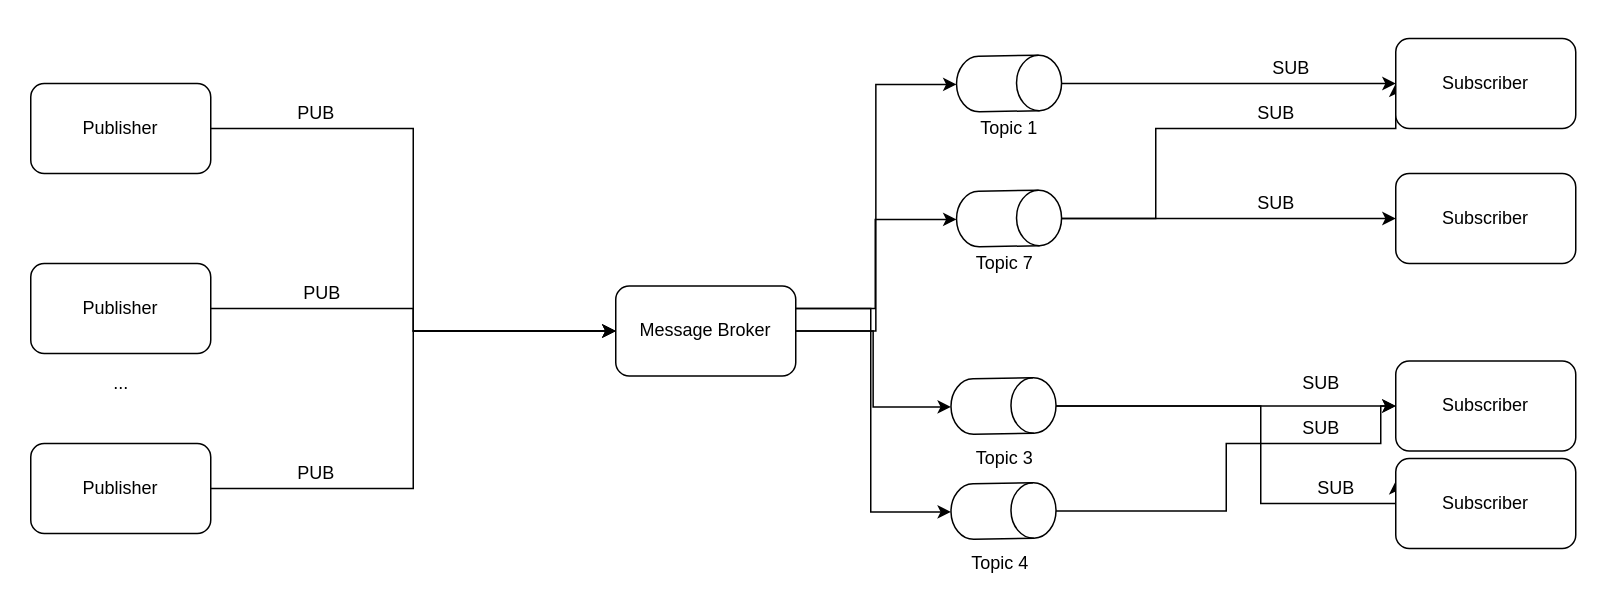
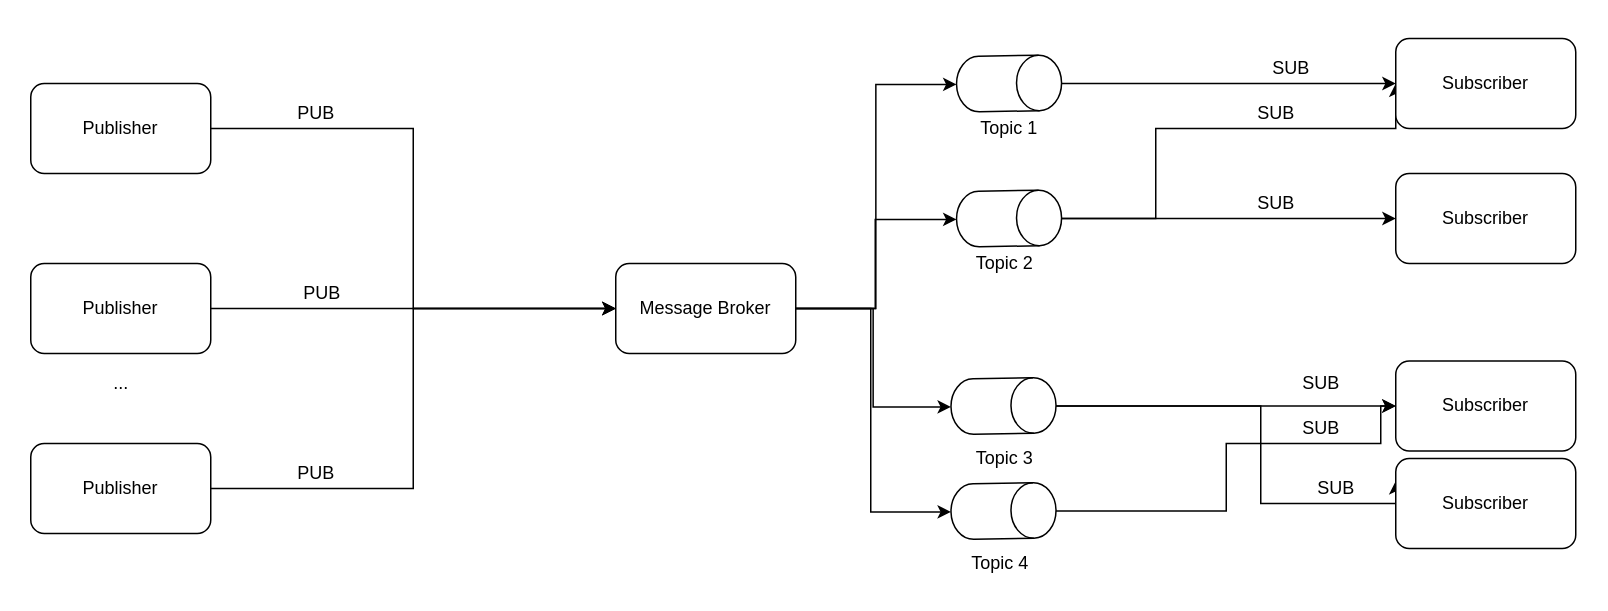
  <mxCell id="0" />
  <mxCell id="1" parent="0" />
  <mxCell id="2" style="edgeStyle=orthogonalEdgeStyle;rounded=0;orthogonalLoop=1;jettySize=auto;html=1;entryX=0;entryY=0.5;entryDx=0;entryDy=0;" parent="1" source="3" target="13" edge="1"><mxGeometry relative="1" as="geometry" /></mxCell>
  <mxCell id="3" value="Publisher" style="rounded=1;whiteSpace=wrap;html=1;" parent="1" vertex="1"><mxGeometry x="20" y="55" width="120" height="60" as="geometry" /></mxCell>
  <mxCell id="4" style="edgeStyle=orthogonalEdgeStyle;rounded=0;orthogonalLoop=1;jettySize=auto;html=1;entryX=0;entryY=0.5;entryDx=0;entryDy=0;" parent="1" source="5" target="13" edge="1"><mxGeometry relative="1" as="geometry" /></mxCell>
  <mxCell id="5" value="Publisher" style="rounded=1;whiteSpace=wrap;html=1;" parent="1" vertex="1"><mxGeometry x="20" y="295" width="120" height="60" as="geometry" /></mxCell>
  <mxCell id="6" style="edgeStyle=orthogonalEdgeStyle;rounded=0;orthogonalLoop=1;jettySize=auto;html=1;" parent="1" source="7" target="13" edge="1"><mxGeometry relative="1" as="geometry" /></mxCell>
  <mxCell id="7" value="Publisher" style="rounded=1;whiteSpace=wrap;html=1;" parent="1" vertex="1"><mxGeometry x="20" y="175" width="120" height="60" as="geometry" /></mxCell>
  <mxCell id="8" value="..." style="text;html=1;align=center;verticalAlign=middle;resizable=0;points=[];autosize=1;strokeColor=none;" parent="1" vertex="1"><mxGeometry x="65" y="245" width="30" height="20" as="geometry" /></mxCell>
  <mxCell id="9" style="edgeStyle=orthogonalEdgeStyle;rounded=0;orthogonalLoop=1;jettySize=auto;html=1;entryX=0.5;entryY=1;entryDx=0;entryDy=0;entryPerimeter=0;" parent="1" source="13" target="23" edge="1"><mxGeometry relative="1" as="geometry" /></mxCell>
  <mxCell id="10" style="edgeStyle=orthogonalEdgeStyle;rounded=0;orthogonalLoop=1;jettySize=auto;html=1;entryX=0.5;entryY=1;entryDx=0;entryDy=0;entryPerimeter=0;" parent="1" source="13" target="21" edge="1"><mxGeometry relative="1" as="geometry"><Array as="points"><mxPoint x="583" y="205" /><mxPoint x="583" y="146" /></Array></mxGeometry></mxCell>
  <mxCell id="11" style="edgeStyle=orthogonalEdgeStyle;rounded=0;orthogonalLoop=1;jettySize=auto;html=1;entryX=0.5;entryY=1;entryDx=0;entryDy=0;entryPerimeter=0;" parent="1" source="13" target="16" edge="1"><mxGeometry relative="1" as="geometry" /></mxCell>
  <mxCell id="12" style="edgeStyle=orthogonalEdgeStyle;rounded=0;orthogonalLoop=1;jettySize=auto;html=1;entryX=0.5;entryY=1;entryDx=0;entryDy=0;entryPerimeter=0;" parent="1" source="13" target="18" edge="1"><mxGeometry relative="1" as="geometry"><Array as="points"><mxPoint x="580" y="205" /><mxPoint x="580" y="341" /></Array></mxGeometry></mxCell>
- <mxCell id="13" value="Message Broker" style="rounded=1;whiteSpace=wrap;html=1;" parent="1" vertex="1"><mxGeometry x="410" y="190" width="120" height="60" as="geometry" /></mxCell>
+ <mxCell id="13" value="Message Broker" style="rounded=1;whiteSpace=wrap;html=1;" parent="1" vertex="1"><mxGeometry x="410" y="175" width="120" height="60" as="geometry" /></mxCell>
  <mxCell id="14" style="edgeStyle=orthogonalEdgeStyle;rounded=0;orthogonalLoop=1;jettySize=auto;html=1;" parent="1" source="16" target="26" edge="1"><mxGeometry relative="1" as="geometry" /></mxCell>
  <mxCell id="15" style="edgeStyle=orthogonalEdgeStyle;rounded=0;orthogonalLoop=1;jettySize=auto;html=1;entryX=0;entryY=0.25;entryDx=0;entryDy=0;" parent="1" source="16" target="27" edge="1"><mxGeometry relative="1" as="geometry"><Array as="points"><mxPoint x="840" y="270" /><mxPoint x="840" y="335" /><mxPoint x="930" y="335" /></Array></mxGeometry></mxCell>
  <mxCell id="16" value="" style="shape=cylinder3;whiteSpace=wrap;html=1;boundedLbl=1;backgroundOutline=1;size=15;rotation=89;" parent="1" vertex="1"><mxGeometry x="650" y="235" width="37" height="70" as="geometry" /></mxCell>
  <mxCell id="17" style="edgeStyle=orthogonalEdgeStyle;rounded=0;orthogonalLoop=1;jettySize=auto;html=1;entryX=0;entryY=0.5;entryDx=0;entryDy=0;" parent="1" source="18" target="26" edge="1"><mxGeometry relative="1" as="geometry"><Array as="points"><mxPoint x="817" y="340" /><mxPoint x="817" y="295" /><mxPoint x="920" y="295" /><mxPoint x="920" y="270" /></Array></mxGeometry></mxCell>
  <mxCell id="18" value="" style="shape=cylinder3;whiteSpace=wrap;html=1;boundedLbl=1;backgroundOutline=1;size=15;rotation=89;" parent="1" vertex="1"><mxGeometry x="650" y="305" width="37" height="70" as="geometry" /></mxCell>
  <mxCell id="19" style="edgeStyle=orthogonalEdgeStyle;rounded=0;orthogonalLoop=1;jettySize=auto;html=1;entryX=0;entryY=0.5;entryDx=0;entryDy=0;" parent="1" source="21" target="25" edge="1"><mxGeometry relative="1" as="geometry"><Array as="points"><mxPoint x="770" y="145" /><mxPoint x="770" y="85" /><mxPoint x="930" y="85" /></Array></mxGeometry></mxCell>
  <mxCell id="20" style="edgeStyle=orthogonalEdgeStyle;rounded=0;orthogonalLoop=1;jettySize=auto;html=1;" parent="1" source="21" target="24" edge="1"><mxGeometry relative="1" as="geometry" /></mxCell>
  <mxCell id="21" value="" style="shape=cylinder3;whiteSpace=wrap;html=1;boundedLbl=1;backgroundOutline=1;size=15;rotation=89;" parent="1" vertex="1"><mxGeometry x="653.7" y="110" width="37" height="70" as="geometry" /></mxCell>
  <mxCell id="22" style="edgeStyle=orthogonalEdgeStyle;rounded=0;orthogonalLoop=1;jettySize=auto;html=1;" parent="1" source="23" target="25" edge="1"><mxGeometry relative="1" as="geometry" /></mxCell>
  <mxCell id="23" value="" style="shape=cylinder3;whiteSpace=wrap;html=1;boundedLbl=1;backgroundOutline=1;size=15;rotation=89;" parent="1" vertex="1"><mxGeometry x="653.7" y="20" width="37" height="70" as="geometry" /></mxCell>
  <mxCell id="24" value="Subscriber" style="rounded=1;whiteSpace=wrap;html=1;" parent="1" vertex="1"><mxGeometry x="930" y="115" width="120" height="60" as="geometry" /></mxCell>
  <mxCell id="25" value="Subscriber" style="rounded=1;whiteSpace=wrap;html=1;" parent="1" vertex="1"><mxGeometry x="930" y="25" width="120" height="60" as="geometry" /></mxCell>
  <mxCell id="26" value="Subscriber" style="rounded=1;whiteSpace=wrap;html=1;" parent="1" vertex="1"><mxGeometry x="930" y="240" width="120" height="60" as="geometry" /></mxCell>
  <mxCell id="27" value="Subscriber" style="rounded=1;whiteSpace=wrap;html=1;" parent="1" vertex="1"><mxGeometry x="930" y="305" width="120" height="60" as="geometry" /></mxCell>
  <mxCell id="28" value="Topic 1" style="text;html=1;align=center;verticalAlign=middle;resizable=0;points=[];autosize=1;strokeColor=none;" parent="1" vertex="1"><mxGeometry x="647.2" y="75" width="50" height="20" as="geometry" /></mxCell>
- <mxCell id="29" value="Topic 7" style="text;html=1;align=center;verticalAlign=middle;resizable=0;points=[];autosize=1;strokeColor=none;" parent="1" vertex="1"><mxGeometry x="643.5" y="165" width="50" height="20" as="geometry" /></mxCell>
+ <mxCell id="29" value="Topic 2" style="text;html=1;align=center;verticalAlign=middle;resizable=0;points=[];autosize=1;strokeColor=none;" parent="1" vertex="1"><mxGeometry x="643.5" y="165" width="50" height="20" as="geometry" /></mxCell>
  <mxCell id="30" value="Topic 3" style="text;html=1;align=center;verticalAlign=middle;resizable=0;points=[];autosize=1;strokeColor=none;" parent="1" vertex="1"><mxGeometry x="643.5" y="295" width="50" height="20" as="geometry" /></mxCell>
  <mxCell id="31" value="Topic 4" style="text;html=1;align=center;verticalAlign=middle;resizable=0;points=[];autosize=1;strokeColor=none;" parent="1" vertex="1"><mxGeometry x="640.7" y="365" width="50" height="20" as="geometry" /></mxCell>
  <mxCell id="32" value="PUB" style="text;html=1;align=center;verticalAlign=middle;resizable=0;points=[];autosize=1;strokeColor=none;fillColor=none;" vertex="1" parent="1"><mxGeometry x="190" y="65" width="40" height="20" as="geometry" /></mxCell>
  <mxCell id="33" value="PUB" style="text;html=1;align=center;verticalAlign=middle;resizable=0;points=[];autosize=1;strokeColor=none;fillColor=none;" vertex="1" parent="1"><mxGeometry x="194" y="185" width="40" height="20" as="geometry" /></mxCell>
  <mxCell id="34" value="PUB" style="text;html=1;align=center;verticalAlign=middle;resizable=0;points=[];autosize=1;strokeColor=none;fillColor=none;" vertex="1" parent="1"><mxGeometry x="190" y="305" width="40" height="20" as="geometry" /></mxCell>
  <mxCell id="35" value="SUB" style="text;html=1;align=center;verticalAlign=middle;resizable=0;points=[];autosize=1;strokeColor=none;fillColor=none;" vertex="1" parent="1"><mxGeometry x="840" y="35" width="40" height="20" as="geometry" /></mxCell>
  <mxCell id="36" value="SUB" style="text;html=1;align=center;verticalAlign=middle;resizable=0;points=[];autosize=1;strokeColor=none;fillColor=none;" vertex="1" parent="1"><mxGeometry x="830" y="65" width="40" height="20" as="geometry" /></mxCell>
  <mxCell id="37" value="SUB" style="text;html=1;align=center;verticalAlign=middle;resizable=0;points=[];autosize=1;strokeColor=none;fillColor=none;" vertex="1" parent="1"><mxGeometry x="830" y="125" width="40" height="20" as="geometry" /></mxCell>
  <mxCell id="38" value="SUB" style="text;html=1;align=center;verticalAlign=middle;resizable=0;points=[];autosize=1;strokeColor=none;fillColor=none;" vertex="1" parent="1"><mxGeometry x="860" y="245" width="40" height="20" as="geometry" /></mxCell>
  <mxCell id="39" value="SUB" style="text;html=1;align=center;verticalAlign=middle;resizable=0;points=[];autosize=1;strokeColor=none;fillColor=none;" vertex="1" parent="1"><mxGeometry x="860" y="275" width="40" height="20" as="geometry" /></mxCell>
  <mxCell id="40" value="SUB" style="text;html=1;align=center;verticalAlign=middle;resizable=0;points=[];autosize=1;strokeColor=none;fillColor=none;" vertex="1" parent="1"><mxGeometry x="870" y="315" width="40" height="20" as="geometry" /></mxCell>
